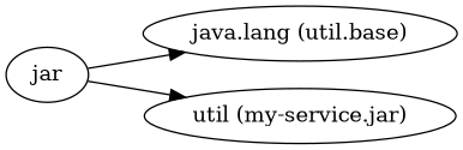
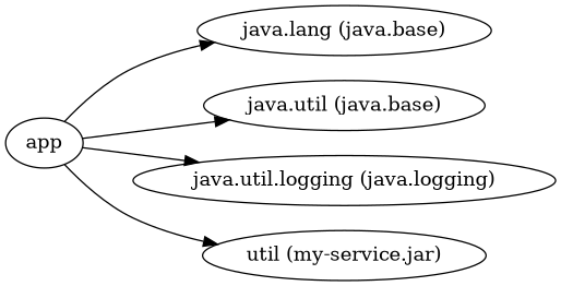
  digraph {
    rankdir=LR
-   app [label=jar]
-   "java.lang (java.base)" [label="java.lang (util.base)"]
+   app
+   "java.lang (java.base)"
+   "java.util (java.base)"
+   "java.util.logging (java.logging)"
    n5 [label="util (my-service.jar)"]
    app -> "java.lang (java.base)"
+   app -> "java.util (java.base)"
+   app -> "java.util.logging (java.logging)"
    app -> n5
  }
